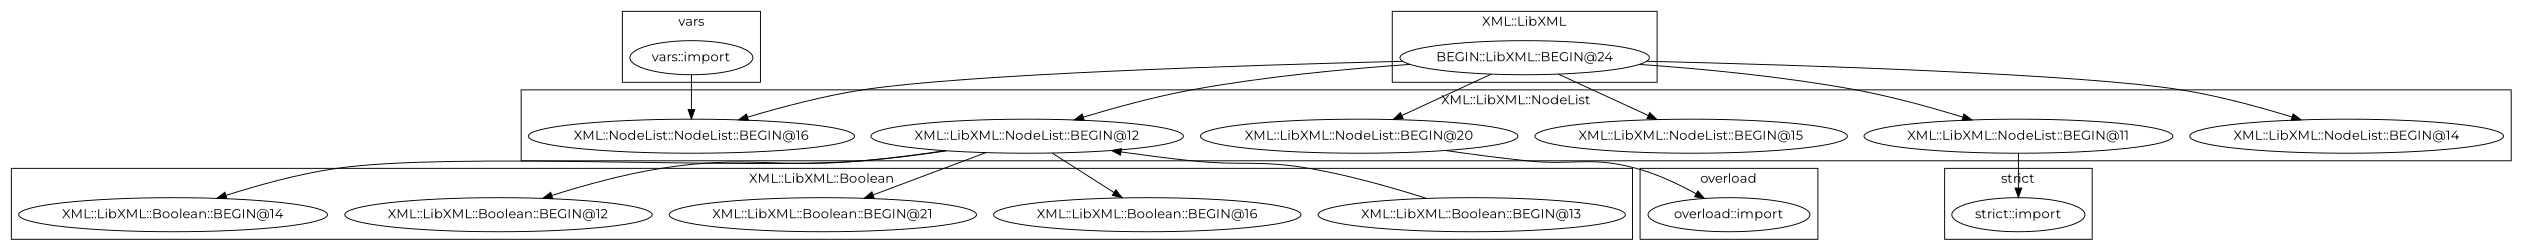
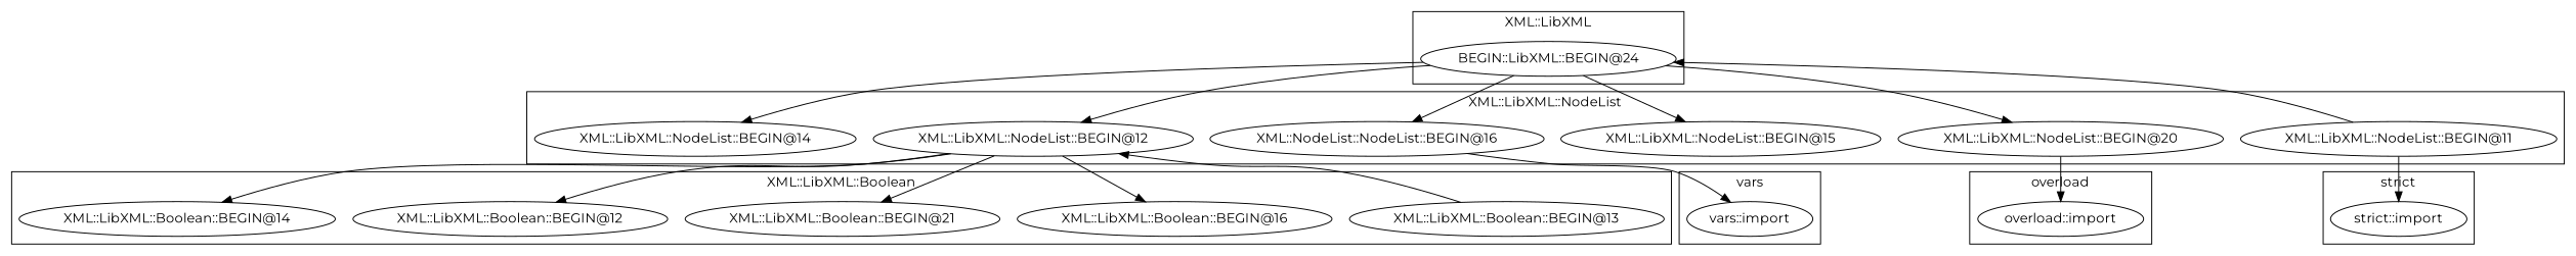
  digraph {
    fontname=Montserrat
    node [fontname=Montserrat]
    edge [fontname=Montserrat]
    "XML::LibXML::Boolean::BEGIN@13"
    "XML::LibXML::Boolean::BEGIN@16"
    "XML::LibXML::Boolean::BEGIN@21"
    "XML::LibXML::Boolean::BEGIN@12"
    "XML::LibXML::Boolean::BEGIN@14"
    "vars::import"
    n7 [label="BEGIN::LibXML::BEGIN@24"]
    "overload::import"
    "strict::import"
    n10 [label="XML::NodeList::NodeList::BEGIN@16"]
    "XML::LibXML::NodeList::BEGIN@20"
    n12 [label="XML::LibXML::NodeList::BEGIN@15"]
    "XML::LibXML::NodeList::BEGIN@11"
    "XML::LibXML::NodeList::BEGIN@12"
    "XML::LibXML::NodeList::BEGIN@14"
    subgraph cluster_1 {
      label="XML::LibXML::Boolean"
      "XML::LibXML::Boolean::BEGIN@13"
      "XML::LibXML::Boolean::BEGIN@16"
      "XML::LibXML::Boolean::BEGIN@21"
      "XML::LibXML::Boolean::BEGIN@12"
      "XML::LibXML::Boolean::BEGIN@14"
    }
    subgraph cluster_2 {
      label=vars
      "vars::import"
    }
    subgraph cluster_3 {
      label="XML::LibXML"
      n7
    }
    subgraph cluster_4 {
      label=overload
      "overload::import"
    }
    subgraph cluster_5 {
      label="strict"
      "strict::import"
    }
    subgraph cluster_6 {
      label="XML::LibXML::NodeList"
      n10
      "XML::LibXML::NodeList::BEGIN@20"
      n12
      "XML::LibXML::NodeList::BEGIN@11"
      "XML::LibXML::NodeList::BEGIN@12"
      "XML::LibXML::NodeList::BEGIN@14"
    }
    "XML::LibXML::Boolean::BEGIN@13" -> "XML::LibXML::NodeList::BEGIN@12"
    n7 -> n10
    n7 -> "XML::LibXML::NodeList::BEGIN@20"
    n7 -> n12
-   n7 -> "XML::LibXML::NodeList::BEGIN@11"
+   "XML::LibXML::NodeList::BEGIN@11" -> n7
    n7 -> "XML::LibXML::NodeList::BEGIN@12"
    n7 -> "XML::LibXML::NodeList::BEGIN@14"
-   "vars::import" -> n10
+   n10 -> "vars::import"
    "XML::LibXML::NodeList::BEGIN@20" -> "overload::import"
    "XML::LibXML::NodeList::BEGIN@11" -> "strict::import"
    "XML::LibXML::NodeList::BEGIN@12" -> "XML::LibXML::Boolean::BEGIN@16"
    "XML::LibXML::NodeList::BEGIN@12" -> "XML::LibXML::Boolean::BEGIN@21"
    "XML::LibXML::NodeList::BEGIN@12" -> "XML::LibXML::Boolean::BEGIN@12"
    "XML::LibXML::NodeList::BEGIN@12" -> "XML::LibXML::Boolean::BEGIN@14"
  }
